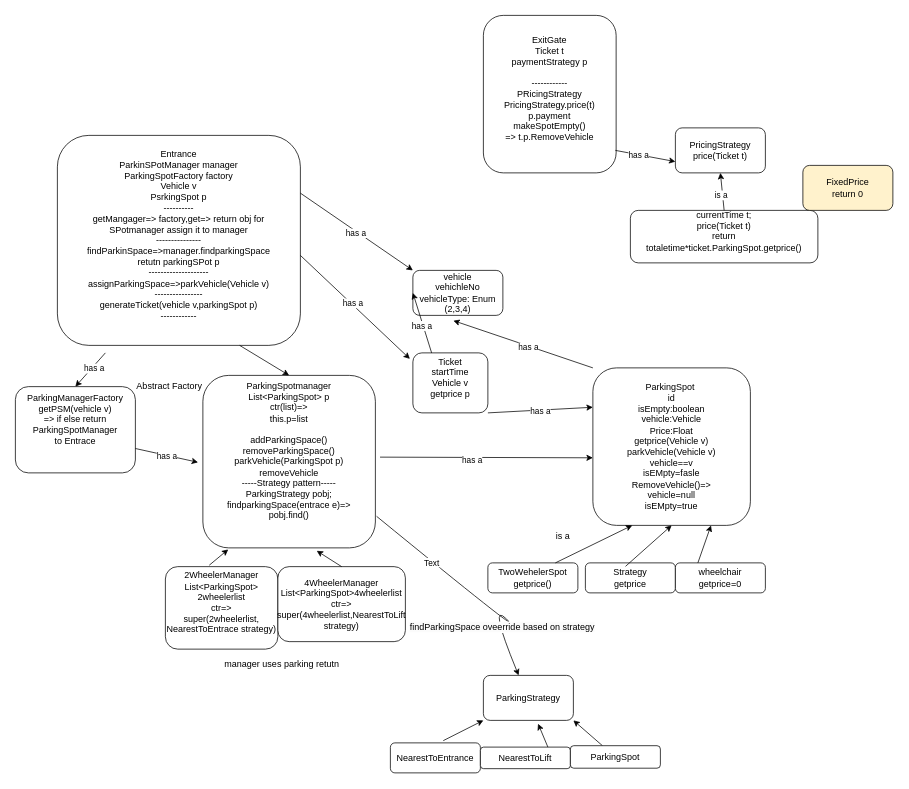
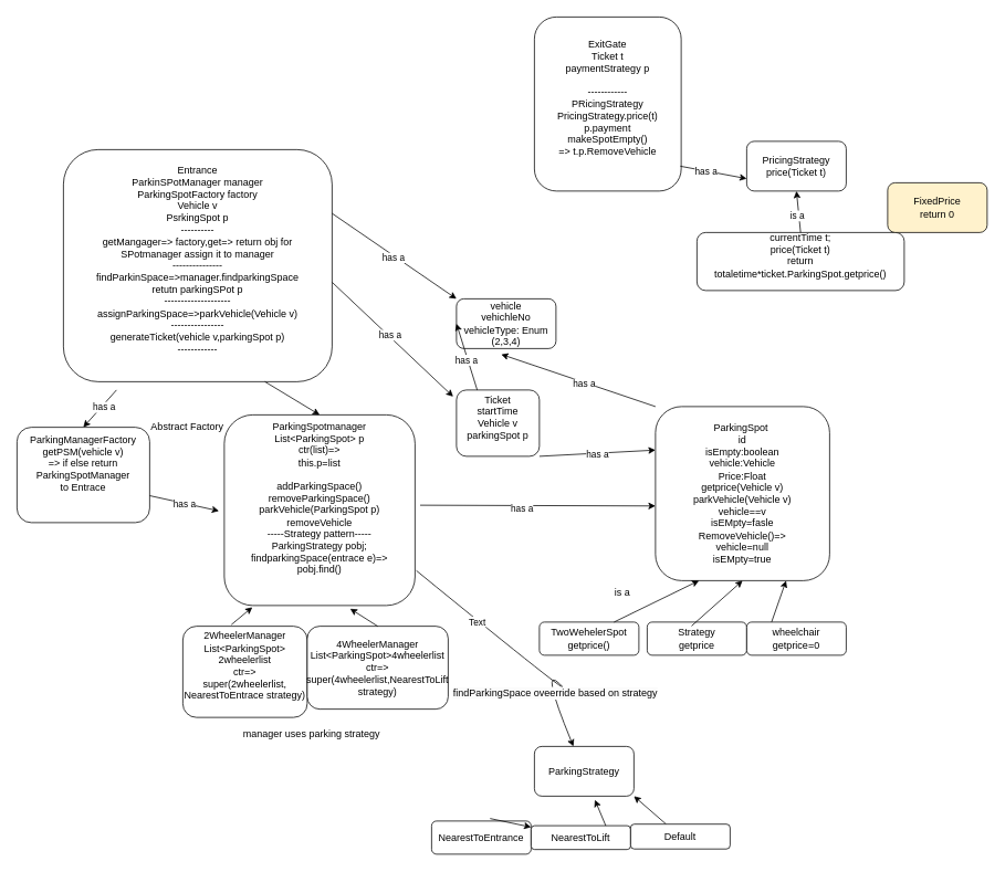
  <mxCell id="0" />
  <mxCell id="1" parent="0" />
  <mxCell id="2" value="Entrance&lt;div&gt;&lt;div&gt;ParkinSPotManager&amp;nbsp;&lt;span style=&quot;background-color: initial;&quot;&gt;manager&lt;/span&gt;&lt;/div&gt;&lt;div&gt;ParkingSpotFactory&amp;nbsp;&lt;span style=&quot;background-color: initial;&quot;&gt;factory&lt;/span&gt;&lt;/div&gt;&lt;div&gt;&lt;span style=&quot;background-color: initial;&quot;&gt;Vehicle v&lt;/span&gt;&lt;/div&gt;&lt;div&gt;PsrkingSpot p&lt;/div&gt;&lt;div&gt;&lt;span style=&quot;background-color: initial;&quot;&gt;----------&lt;/span&gt;&lt;/div&gt;&lt;div&gt;&lt;span style=&quot;background-color: initial;&quot;&gt;getMangager=&amp;gt;&amp;nbsp;&lt;/span&gt;&lt;span style=&quot;background-color: initial;&quot;&gt;factory,get=&amp;gt;&lt;/span&gt;&lt;span style=&quot;background-color: initial;&quot;&gt;&amp;nbsp;return obj for&lt;/span&gt;&lt;/div&gt;&lt;div&gt;&lt;span style=&quot;background-color: initial;&quot;&gt;SPotmanager&amp;nbsp;&lt;/span&gt;&lt;span style=&quot;background-color: initial;&quot;&gt;assign it to manager&lt;/span&gt;&lt;/div&gt;&lt;div&gt;---------------&lt;/div&gt;&lt;div&gt;findParkinSpace=&amp;gt;&lt;span style=&quot;background-color: initial;&quot;&gt;manager.&lt;/span&gt;&lt;span style=&quot;background-color: initial;&quot;&gt;findparkingSpace&lt;/span&gt;&lt;/div&gt;&lt;div&gt;&lt;span style=&quot;background-color: initial;&quot;&gt;retutn parkingSPot p&lt;/span&gt;&lt;/div&gt;&lt;div&gt;&lt;span style=&quot;background-color: initial;&quot;&gt;--------------------&lt;/span&gt;&lt;/div&gt;&lt;div&gt;&lt;span style=&quot;background-color: initial;&quot;&gt;assignParkingSpace=&amp;gt;parkVehicle(Vehicle v)&lt;/span&gt;&lt;/div&gt;&lt;div&gt;----------------&lt;/div&gt;&lt;div&gt;generateTicket(vehicle v,parkingSpot p)&lt;/div&gt;&lt;div&gt;------------&lt;br&gt;&lt;div&gt;&lt;br&gt;&lt;/div&gt;&lt;/div&gt;&lt;/div&gt;" style="rounded=1;whiteSpace=wrap;html=1;" vertex="1" parent="1"><mxGeometry x="76" y="180" width="324" height="280" as="geometry" /></mxCell>
  <mxCell id="3" value="vehicle&lt;div&gt;vehichleNo&lt;/div&gt;&lt;div&gt;vehicleType: Enum&lt;/div&gt;&lt;div&gt;(2,3,4)&lt;/div&gt;" style="rounded=1;whiteSpace=wrap;html=1;" vertex="1" parent="1"><mxGeometry x="550" y="360" width="120" height="60" as="geometry" /></mxCell>
  <mxCell id="4" value="&lt;div&gt;&lt;span style=&quot;background-color: initial;&quot;&gt;ParkingSpot&amp;nbsp;&lt;/span&gt;&lt;/div&gt;&lt;div&gt;id&lt;br&gt;&lt;div&gt;isEmpty:boolean&lt;/div&gt;&lt;div&gt;vehicle:Vehicle&lt;/div&gt;&lt;div&gt;Price:Float&lt;/div&gt;&lt;div&gt;getprice(Vehicle v)&lt;/div&gt;&lt;div&gt;parkVehicle(Vehicle v)&lt;/div&gt;&lt;/div&gt;&lt;div&gt;vehicle==v&lt;/div&gt;&lt;div&gt;isEMpty=fasle&lt;/div&gt;&lt;div&gt;RemoveVehicle()=&amp;gt;&lt;/div&gt;&lt;div&gt;vehicle=null&lt;/div&gt;&lt;div&gt;isEMpty=true&lt;/div&gt;" style="rounded=1;whiteSpace=wrap;html=1;" vertex="1" parent="1"><mxGeometry x="790" y="490" width="210" height="210" as="geometry" /></mxCell>
- <mxCell id="5" value="Ticket&lt;div&gt;startTime&lt;/div&gt;&lt;div&gt;Vehicle v&lt;/div&gt;&lt;div&gt;getprice p&lt;/div&gt;&lt;div&gt;&lt;br&gt;&lt;/div&gt;" style="rounded=1;whiteSpace=wrap;html=1;" vertex="1" parent="1"><mxGeometry x="550" y="470" width="100" height="80" as="geometry" /></mxCell>
+ <mxCell id="5" value="Ticket&lt;div&gt;startTime&lt;/div&gt;&lt;div&gt;Vehicle v&lt;/div&gt;&lt;div&gt;parkingSpot p&lt;/div&gt;&lt;div&gt;&lt;br&gt;&lt;/div&gt;" style="rounded=1;whiteSpace=wrap;html=1;" vertex="1" parent="1"><mxGeometry x="550" y="470" width="100" height="80" as="geometry" /></mxCell>
  <mxCell id="6" value="TwoWehelerSpot&lt;div&gt;getprice()&lt;/div&gt;" style="rounded=1;whiteSpace=wrap;html=1;" vertex="1" parent="1"><mxGeometry x="650" y="750" width="120" height="40" as="geometry" /></mxCell>
  <mxCell id="7" value="Strategy&lt;div&gt;getprice&lt;/div&gt;" style="rounded=1;whiteSpace=wrap;html=1;" vertex="1" parent="1"><mxGeometry x="780" y="750" width="120" height="40" as="geometry" /></mxCell>
  <mxCell id="8" value="&lt;div&gt;wheelchair&lt;/div&gt;&lt;div&gt;getprice=0&lt;/div&gt;" style="rounded=1;whiteSpace=wrap;html=1;" vertex="1" parent="1"><mxGeometry x="900" y="750" width="120" height="40" as="geometry" /></mxCell>
  <mxCell id="9" value="" style="endArrow=classic;html=1;rounded=0;entryX=0.25;entryY=1;entryDx=0;entryDy=0;exitX=0.75;exitY=0;exitDx=0;exitDy=0;" edge="1" parent="1" source="6" target="4"><mxGeometry width="50" height="50" relative="1" as="geometry"><mxPoint x="590" y="730" as="sourcePoint" /><mxPoint x="640" y="680" as="targetPoint" /></mxGeometry></mxCell>
  <mxCell id="10" value="" style="edgeStyle=none;orthogonalLoop=1;jettySize=auto;html=1;rounded=0;entryX=0.5;entryY=1;entryDx=0;entryDy=0;exitX=0.446;exitY=0.117;exitDx=0;exitDy=0;exitPerimeter=0;" edge="1" parent="1" source="7" target="4"><mxGeometry width="100" relative="1" as="geometry"><mxPoint x="680" y="700" as="sourcePoint" /><mxPoint x="780" y="700" as="targetPoint" /><Array as="points" /></mxGeometry></mxCell>
  <mxCell id="11" value="" style="edgeStyle=none;orthogonalLoop=1;jettySize=auto;html=1;rounded=0;entryX=0.75;entryY=1;entryDx=0;entryDy=0;exitX=0.25;exitY=0;exitDx=0;exitDy=0;" edge="1" parent="1" source="8" target="4"><mxGeometry width="100" relative="1" as="geometry"><mxPoint x="830" y="730" as="sourcePoint" /><mxPoint x="830" y="690" as="targetPoint" /><Array as="points" /></mxGeometry></mxCell>
  <mxCell id="12" value="is a" style="text;html=1;align=center;verticalAlign=middle;resizable=0;points=[];autosize=1;strokeColor=none;fillColor=none;" vertex="1" parent="1"><mxGeometry x="730" y="700" width="40" height="30" as="geometry" /></mxCell>
  <mxCell id="13" value="ParkingSpotmanager&lt;div&gt;List&amp;lt;ParkingSpot&amp;gt; p&lt;/div&gt;&lt;div&gt;ctr(list)=&amp;gt;&lt;/div&gt;&lt;div&gt;this.p=list&lt;/div&gt;&lt;div&gt;&lt;br&gt;&lt;/div&gt;&lt;div&gt;addParkingSpace()&lt;/div&gt;&lt;div&gt;removeParkingSpace()&lt;/div&gt;&lt;div&gt;parkVehicle(ParkingSpot p)&lt;/div&gt;&lt;div&gt;removeVehicle&lt;/div&gt;&lt;div&gt;-----Strategy pattern-----&lt;/div&gt;&lt;div&gt;&lt;div&gt;ParkingStrategy pobj;&lt;/div&gt;&lt;div&gt;findparkingSpace(entrace e)=&amp;gt;&lt;/div&gt;&lt;div&gt;pobj.find()&lt;/div&gt;&lt;/div&gt;&lt;div&gt;&lt;br&gt;&lt;/div&gt;&lt;div&gt;&lt;br&gt;&lt;/div&gt;" style="rounded=1;whiteSpace=wrap;html=1;" vertex="1" parent="1"><mxGeometry x="270" y="500" width="230" height="230" as="geometry" /></mxCell>
  <mxCell id="14" value="2WheelerManager&lt;div&gt;List&amp;lt;ParkingSpot&amp;gt; 2wheelerlist&lt;/div&gt;&lt;div&gt;ctr=&amp;gt;&lt;/div&gt;&lt;div&gt;super(2wheelerlist,&lt;/div&gt;&lt;div&gt;NearestToEntrace strategy)&lt;/div&gt;&lt;div&gt;&lt;br&gt;&lt;/div&gt;" style="rounded=1;whiteSpace=wrap;html=1;" vertex="1" parent="1"><mxGeometry x="220" y="755" width="150" height="110" as="geometry" /></mxCell>
  <mxCell id="15" value="4WheelerManager&lt;div&gt;List&amp;lt;&lt;span style=&quot;background-color: initial;&quot;&gt;ParkingSpot&lt;/span&gt;&lt;span style=&quot;background-color: initial;&quot;&gt;&amp;gt;4wheelerlist&lt;/span&gt;&lt;/div&gt;&lt;div&gt;ctr=&amp;gt;&lt;/div&gt;&lt;div&gt;super(4wheelerlist,NearestToLift&lt;/div&gt;&lt;div&gt;strategy)&lt;/div&gt;" style="rounded=1;whiteSpace=wrap;html=1;" vertex="1" parent="1"><mxGeometry x="370" y="755" width="170" height="100" as="geometry" /></mxCell>
  <mxCell id="16" value="" style="edgeStyle=none;orthogonalLoop=1;jettySize=auto;html=1;rounded=0;entryX=0.147;entryY=1.009;entryDx=0;entryDy=0;entryPerimeter=0;exitX=0.39;exitY=-0.017;exitDx=0;exitDy=0;exitPerimeter=0;" edge="1" parent="1" source="14" target="13"><mxGeometry width="100" relative="1" as="geometry"><mxPoint x="270" y="810" as="sourcePoint" /><mxPoint x="370" y="810" as="targetPoint" /><Array as="points" /></mxGeometry></mxCell>
  <mxCell id="17" value="" style="edgeStyle=none;orthogonalLoop=1;jettySize=auto;html=1;rounded=0;exitX=0.5;exitY=0;exitDx=0;exitDy=0;entryX=0.66;entryY=1.017;entryDx=0;entryDy=0;entryPerimeter=0;" edge="1" parent="1" source="15" target="13"><mxGeometry width="100" relative="1" as="geometry"><mxPoint x="430" y="740" as="sourcePoint" /><mxPoint x="530" y="740" as="targetPoint" /><Array as="points" /></mxGeometry></mxCell>
  <mxCell id="18" value="" style="edgeStyle=none;orthogonalLoop=1;jettySize=auto;html=1;rounded=0;entryX=0;entryY=0.571;entryDx=0;entryDy=0;entryPerimeter=0;exitX=1.027;exitY=0.474;exitDx=0;exitDy=0;exitPerimeter=0;" edge="1" parent="1" source="13" target="4"><mxGeometry width="100" relative="1" as="geometry"><mxPoint x="530" y="610" as="sourcePoint" /><mxPoint x="630" y="610" as="targetPoint" /><Array as="points" /></mxGeometry></mxCell>
  <mxCell id="19" value="has a" style="edgeLabel;html=1;align=center;verticalAlign=middle;resizable=0;points=[];" vertex="1" connectable="0" parent="18"><mxGeometry x="-0.14" y="-3" relative="1" as="geometry"><mxPoint as="offset" /></mxGeometry></mxCell>
  <mxCell id="20" value="ParkingStrategy" style="rounded=1;whiteSpace=wrap;html=1;" vertex="1" parent="1"><mxGeometry x="644" y="900" width="120" height="60" as="geometry" /></mxCell>
  <mxCell id="21" value="NearestToEntrance" style="rounded=1;whiteSpace=wrap;html=1;" vertex="1" parent="1"><mxGeometry x="520" y="990" width="120" height="40" as="geometry" /></mxCell>
  <mxCell id="22" value="NearestToLift" style="rounded=1;whiteSpace=wrap;html=1;" vertex="1" parent="1"><mxGeometry x="640" y="995.63" width="120" height="28.75" as="geometry" /></mxCell>
- <mxCell id="23" value="" style="endArrow=classic;html=1;rounded=0;exitX=0.588;exitY=-0.075;exitDx=0;exitDy=0;exitPerimeter=0;entryX=0;entryY=1;entryDx=0;entryDy=0;" edge="1" parent="1" source="21" target="20"><mxGeometry width="50" height="50" relative="1" as="geometry"><mxPoint x="560" y="1070" as="sourcePoint" /><mxPoint x="610" y="1020" as="targetPoint" /></mxGeometry></mxCell>
+ <mxCell id="23" value="" style="endArrow=classic;html=1;rounded=0;exitX=0.588;exitY=-0.075;exitDx=0;exitDy=0;exitPerimeter=0;" edge="1" parent="1" source="21" target="22"><mxGeometry width="50" height="50" relative="1" as="geometry"><mxPoint x="560" y="1070" as="sourcePoint" /><mxPoint x="610" y="1020" as="targetPoint" /></mxGeometry></mxCell>
  <mxCell id="24" value="" style="endArrow=classic;html=1;rounded=0;entryX=1;entryY=1;entryDx=0;entryDy=0;" edge="1" parent="1" source="37" target="20"><mxGeometry width="50" height="50" relative="1" as="geometry"><mxPoint x="780" y="1050" as="sourcePoint" /><mxPoint x="830" y="1000" as="targetPoint" /></mxGeometry></mxCell>
- <mxCell id="25" value="manager uses parking retutn" style="text;html=1;align=center;verticalAlign=middle;resizable=0;points=[];autosize=1;strokeColor=none;fillColor=none;" vertex="1" parent="1"><mxGeometry x="280" y="870" width="190" height="30" as="geometry" /></mxCell>
+ <mxCell id="25" value="manager uses parking strategy" style="text;html=1;align=center;verticalAlign=middle;resizable=0;points=[];autosize=1;strokeColor=none;fillColor=none;" vertex="1" parent="1"><mxGeometry x="280" y="870" width="190" height="30" as="geometry" /></mxCell>
  <mxCell id="26" value="" style="endArrow=classic;html=1;rounded=0;entryX=0.45;entryY=1.117;entryDx=0;entryDy=0;entryPerimeter=0;exitX=0;exitY=0;exitDx=0;exitDy=0;" edge="1" parent="1" source="4" target="3"><mxGeometry width="50" height="50" relative="1" as="geometry"><mxPoint x="580" y="550" as="sourcePoint" /><mxPoint x="630" y="500" as="targetPoint" /></mxGeometry></mxCell>
  <mxCell id="27" value="has a" style="edgeLabel;html=1;align=center;verticalAlign=middle;resizable=0;points=[];" vertex="1" connectable="0" parent="26"><mxGeometry x="-0.072" y="2" relative="1" as="geometry"><mxPoint as="offset" /></mxGeometry></mxCell>
  <mxCell id="28" value="" style="endArrow=classic;html=1;rounded=0;entryX=0;entryY=0.5;entryDx=0;entryDy=0;exitX=0.25;exitY=0;exitDx=0;exitDy=0;" edge="1" parent="1" source="5" target="3"><mxGeometry width="50" height="50" relative="1" as="geometry"><mxPoint x="680" y="440" as="sourcePoint" /><mxPoint x="585" y="490" as="targetPoint" /></mxGeometry></mxCell>
  <mxCell id="29" value="Text" style="edgeLabel;html=1;align=center;verticalAlign=middle;resizable=0;points=[];" vertex="1" connectable="0" parent="28"><mxGeometry x="-0.077" y="2" relative="1" as="geometry"><mxPoint as="offset" /></mxGeometry></mxCell>
  <mxCell id="30" value="has a" style="edgeLabel;html=1;align=center;verticalAlign=middle;resizable=0;points=[];" vertex="1" connectable="0" parent="28"><mxGeometry x="-0.077" y="2" relative="1" as="geometry"><mxPoint as="offset" /></mxGeometry></mxCell>
  <mxCell id="31" value="" style="endArrow=classic;html=1;rounded=0;entryX=0;entryY=0.25;entryDx=0;entryDy=0;exitX=1;exitY=1;exitDx=0;exitDy=0;" edge="1" parent="1" source="5" target="4"><mxGeometry width="50" height="50" relative="1" as="geometry"><mxPoint x="530" y="460" as="sourcePoint" /><mxPoint x="530" y="540" as="targetPoint" /></mxGeometry></mxCell>
  <mxCell id="32" value="has a" style="edgeLabel;html=1;align=center;verticalAlign=middle;resizable=0;points=[];" vertex="1" connectable="0" parent="31"><mxGeometry x="-0.004" y="-1" relative="1" as="geometry"><mxPoint as="offset" /></mxGeometry></mxCell>
  <mxCell id="33" value="" style="curved=1;endArrow=classic;html=1;rounded=0;exitX=1.007;exitY=0.817;exitDx=0;exitDy=0;exitPerimeter=0;entryX=0.392;entryY=0;entryDx=0;entryDy=0;entryPerimeter=0;" edge="1" parent="1" source="13" target="20"><mxGeometry width="50" height="50" relative="1" as="geometry"><mxPoint x="650" y="850" as="sourcePoint" /><mxPoint x="700" y="800" as="targetPoint" /><Array as="points"><mxPoint x="700" y="850" /><mxPoint x="650" y="800" /></Array></mxGeometry></mxCell>
  <mxCell id="34" value="&lt;span style=&quot;font-size: 12px; background-color: rgb(251, 251, 251);&quot;&gt;findParkingSpace oveerride based on strategy&lt;/span&gt;" style="edgeLabel;html=1;align=center;verticalAlign=middle;resizable=0;points=[];" vertex="1" connectable="0" parent="33"><mxGeometry x="0.688" y="3" relative="1" as="geometry"><mxPoint as="offset" /></mxGeometry></mxCell>
  <mxCell id="35" value="Text" style="edgeLabel;html=1;align=center;verticalAlign=middle;resizable=0;points=[];" vertex="1" connectable="0" parent="33"><mxGeometry x="-0.558" y="-1" relative="1" as="geometry"><mxPoint x="-1" as="offset" /></mxGeometry></mxCell>
  <mxCell id="36" value="" style="edgeStyle=none;orthogonalLoop=1;jettySize=auto;html=1;rounded=0;entryX=0.608;entryY=1.075;entryDx=0;entryDy=0;entryPerimeter=0;exitX=0.75;exitY=0;exitDx=0;exitDy=0;" edge="1" parent="1" source="22" target="20"><mxGeometry width="100" relative="1" as="geometry"><mxPoint x="704" y="1050" as="sourcePoint" /><mxPoint x="720" y="990" as="targetPoint" /><Array as="points" /></mxGeometry></mxCell>
- <mxCell id="37" value="ParkingSpot" style="rounded=1;whiteSpace=wrap;html=1;" vertex="1" parent="1"><mxGeometry x="760" y="993.75" width="120" height="30" as="geometry" /></mxCell>
+ <mxCell id="37" value="Default" style="rounded=1;whiteSpace=wrap;html=1;" vertex="1" parent="1"><mxGeometry x="760" y="993.75" width="120" height="30" as="geometry" /></mxCell>
  <mxCell id="38" value="ParkingManagerFactory&lt;div&gt;getPSM(vehicle v)&lt;/div&gt;&lt;div&gt;=&amp;gt; if else return ParkingSpotManager&lt;/div&gt;&lt;div&gt;to Entrace&lt;br&gt;&lt;div&gt;&lt;br&gt;&lt;div&gt;&lt;br&gt;&lt;/div&gt;&lt;/div&gt;&lt;/div&gt;" style="rounded=1;whiteSpace=wrap;html=1;" vertex="1" parent="1"><mxGeometry x="20" y="515" width="160" height="115" as="geometry" /></mxCell>
  <mxCell id="39" value="" style="edgeStyle=none;orthogonalLoop=1;jettySize=auto;html=1;rounded=0;entryX=0.5;entryY=0;entryDx=0;entryDy=0;" edge="1" parent="1" target="38"><mxGeometry width="100" relative="1" as="geometry"><mxPoint x="140" y="470" as="sourcePoint" /><mxPoint x="210" y="460" as="targetPoint" /><Array as="points" /></mxGeometry></mxCell>
  <mxCell id="40" value="has a" style="edgeLabel;html=1;align=center;verticalAlign=middle;resizable=0;points=[];" vertex="1" connectable="0" parent="39"><mxGeometry x="-0.124" y="2" relative="1" as="geometry"><mxPoint as="offset" /></mxGeometry></mxCell>
  <mxCell id="41" value="" style="endArrow=classic;html=1;rounded=0;entryX=-0.028;entryY=0.504;entryDx=0;entryDy=0;entryPerimeter=0;" edge="1" parent="1" target="13"><mxGeometry width="50" height="50" relative="1" as="geometry"><mxPoint x="180" y="597.5" as="sourcePoint" /><mxPoint x="230" y="547.5" as="targetPoint" /></mxGeometry></mxCell>
  <mxCell id="42" value="has a" style="edgeLabel;html=1;align=center;verticalAlign=middle;resizable=0;points=[];" vertex="1" connectable="0" parent="41"><mxGeometry x="0.011" y="-1" relative="1" as="geometry"><mxPoint as="offset" /></mxGeometry></mxCell>
  <mxCell id="43" value="" style="edgeStyle=none;orthogonalLoop=1;jettySize=auto;html=1;rounded=0;exitX=1;exitY=0.275;exitDx=0;exitDy=0;exitPerimeter=0;entryX=0;entryY=0;entryDx=0;entryDy=0;" edge="1" parent="1" source="2" target="3"><mxGeometry width="100" relative="1" as="geometry"><mxPoint y="370" as="sourcePoint" x="410" /><mxPoint x="660" y="370" as="targetPoint" /><Array as="points" /></mxGeometry></mxCell>
  <mxCell id="44" value="has a" style="edgeLabel;html=1;align=center;verticalAlign=middle;resizable=0;points=[];" vertex="1" connectable="0" parent="43"><mxGeometry x="-0.002" y="-2" relative="1" as="geometry"><mxPoint as="offset" /></mxGeometry></mxCell>
  <mxCell id="45" value="" style="edgeStyle=none;orthogonalLoop=1;jettySize=auto;html=1;rounded=0;entryX=-0.04;entryY=0.1;entryDx=0;entryDy=0;entryPerimeter=0;" edge="1" parent="1" target="5"><mxGeometry width="100" relative="1" as="geometry"><mxPoint x="400" y="340" as="sourcePoint" /><mxPoint x="500" y="340" as="targetPoint" /><Array as="points" /></mxGeometry></mxCell>
  <mxCell id="46" value="has a" style="edgeLabel;html=1;align=center;verticalAlign=middle;resizable=0;points=[];" vertex="1" connectable="0" parent="45"><mxGeometry x="-0.067" y="1" relative="1" as="geometry"><mxPoint as="offset" /></mxGeometry></mxCell>
  <mxCell id="47" value="" style="edgeStyle=none;orthogonalLoop=1;jettySize=auto;html=1;rounded=0;entryX=0.5;entryY=0;entryDx=0;entryDy=0;exitX=0.75;exitY=1;exitDx=0;exitDy=0;" edge="1" parent="1" source="2" target="13"><mxGeometry width="100" relative="1" as="geometry"><mxPoint x="280" y="480" as="sourcePoint" /><mxPoint x="380" y="480" as="targetPoint" /><Array as="points" /></mxGeometry></mxCell>
  <mxCell id="48" value="Abstract Factory" style="text;html=1;align=center;verticalAlign=middle;resizable=0;points=[];autosize=1;strokeColor=none;fillColor=none;" vertex="1" parent="1"><mxGeometry x="170" y="500" width="110" height="30" as="geometry" /></mxCell>
  <mxCell id="49" value="ExitGate&lt;div&gt;Ticket t&lt;/div&gt;&lt;div&gt;paymentStrategy p&lt;br&gt;&lt;/div&gt;&lt;div&gt;&lt;br&gt;&lt;/div&gt;&lt;div&gt;------------&lt;/div&gt;&lt;div&gt;PRicingStrategy&lt;/div&gt;&lt;div&gt;PricingStrategy.price(t)&lt;/div&gt;&lt;div&gt;p.payment&lt;/div&gt;&lt;div&gt;makeSpotEmpty()&lt;/div&gt;&lt;div&gt;=&amp;gt; t.p.RemoveVehicle&lt;/div&gt;&lt;div&gt;&lt;br&gt;&lt;/div&gt;" style="rounded=1;whiteSpace=wrap;html=1;" vertex="1" parent="1"><mxGeometry x="644" y="20" width="177" height="210" as="geometry" /></mxCell>
  <mxCell id="50" value="PricingStrategy&lt;div&gt;price(Ticket t)&lt;/div&gt;" style="rounded=1;whiteSpace=wrap;html=1;" vertex="1" parent="1"><mxGeometry x="900" y="170" width="120" height="60" as="geometry" /></mxCell>
  <mxCell id="51" value="&lt;div&gt;currentTime t;&lt;/div&gt;&lt;div&gt;price(Ticket t)&lt;/div&gt;&lt;div&gt;&lt;span style=&quot;background-color: initial;&quot;&gt;return&lt;/span&gt;&lt;/div&gt;&lt;div&gt;&lt;span style=&quot;background-color: initial;&quot;&gt;totaletime*ticket.ParkingSpot.getprice()&lt;/span&gt;&lt;/div&gt;&lt;div&gt;&lt;br&gt;&lt;/div&gt;" style="rounded=1;whiteSpace=wrap;html=1;" vertex="1" parent="1"><mxGeometry x="840" y="280" width="250" height="70" as="geometry" /></mxCell>
  <mxCell id="52" value="" style="edgeStyle=none;orthogonalLoop=1;jettySize=auto;html=1;rounded=0;entryX=0.5;entryY=1;entryDx=0;entryDy=0;exitX=0.5;exitY=0;exitDx=0;exitDy=0;" edge="1" parent="1" source="51" target="50"><mxGeometry width="100" relative="1" as="geometry"><mxPoint x="960" y="280" as="sourcePoint" /><mxPoint x="1020" y="250" as="targetPoint" /><Array as="points" /></mxGeometry></mxCell>
  <mxCell id="53" value="is a" style="edgeLabel;html=1;align=center;verticalAlign=middle;resizable=0;points=[];" vertex="1" connectable="0" parent="52"><mxGeometry x="-0.152" y="2" relative="1" as="geometry"><mxPoint as="offset" /></mxGeometry></mxCell>
  <mxCell id="54" value="" style="edgeStyle=none;orthogonalLoop=1;jettySize=auto;html=1;rounded=0;entryX=0;entryY=0.75;entryDx=0;entryDy=0;" edge="1" parent="1" target="50"><mxGeometry width="100" relative="1" as="geometry"><mxPoint x="820" y="200" as="sourcePoint" /><mxPoint x="910" y="190" as="targetPoint" /><Array as="points" /></mxGeometry></mxCell>
  <mxCell id="55" value="has a" style="edgeLabel;html=1;align=center;verticalAlign=middle;resizable=0;points=[];" vertex="1" connectable="0" parent="54"><mxGeometry x="-0.248" relative="1" as="geometry"><mxPoint as="offset" /></mxGeometry></mxCell>
  <mxCell id="56" value="FixedPrice&lt;div&gt;return 0&lt;/div&gt;" style="rounded=1;whiteSpace=wrap;html=1;fillColor=#fff2cc;" vertex="1" parent="1"><mxGeometry x="1070" y="220" width="120" height="60" as="geometry" /></mxCell>
